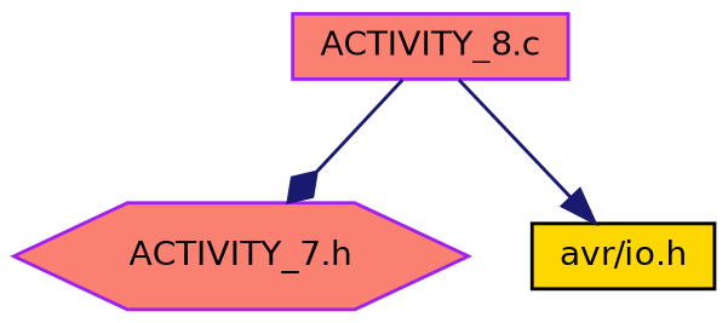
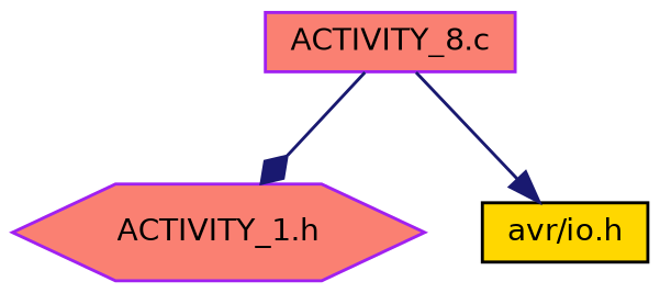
  digraph {
    node [color=purple fillcolor=salmon fontname=Helvetica fontsize=10 shape=box style=filled]
    edge [color=midnightblue fontname=Helvetica fontsize=10 labelfontname=Helvetica labelfontsize=10 style=solid]
    n1 [fontcolor=black height=0.2 label="ACTIVITY_8.c" width=0.4]
-   n2 [height=0.2 label="ACTIVITY_7.h" shape=hexagon width=0.4]
+   n2 [height=0.2 label="ACTIVITY_1.h" shape=hexagon width=0.4]
    n3 [color=black fillcolor=gold height=0.2 label="avr/io.h" width=0.4]
    n1 -> n2 [arrowhead=diamond]
    n1 -> n3 [arrowhead=normal]
  }
